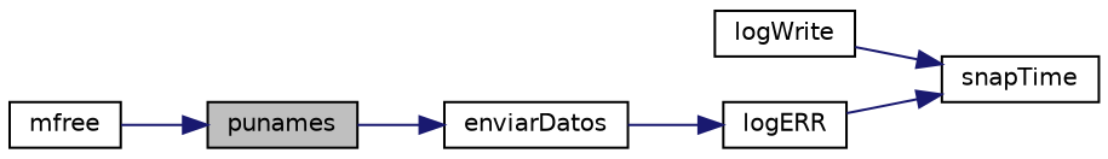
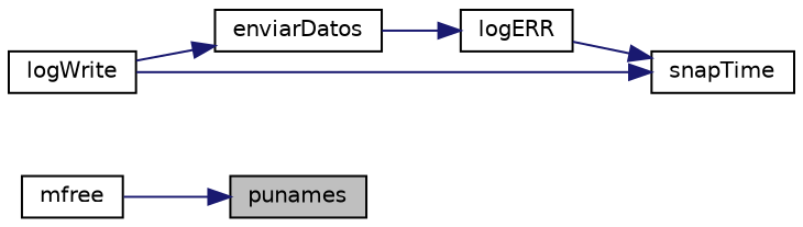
  digraph {
    rankdir=LR
    node [color=black fillcolor=white fontname=Helvetica fontsize=10 shape=record style=filled]
    edge [color=midnightblue fontname=Helvetica fontsize=10 labelfontname=Helvetica labelfontsize=10 style=solid]
    n1 [fillcolor=grey75 fontcolor=black height=0.2 label=punames width=0.4]
    n2 [height=0.2 label=enviarDatos width=0.4]
    n3 [height=0.2 label=logERR width=0.4]
    n4 [height=0.2 label=mfree width=0.4]
    n5 [height=0.2 label=snapTime width=0.4]
    n6 [height=0.2 label=logWrite width=0.4]
-   n1 -> n2
+   n6 -> n2
    n2 -> n3
    n3 -> n5
    n4 -> n1
    n6 -> n5
  }
